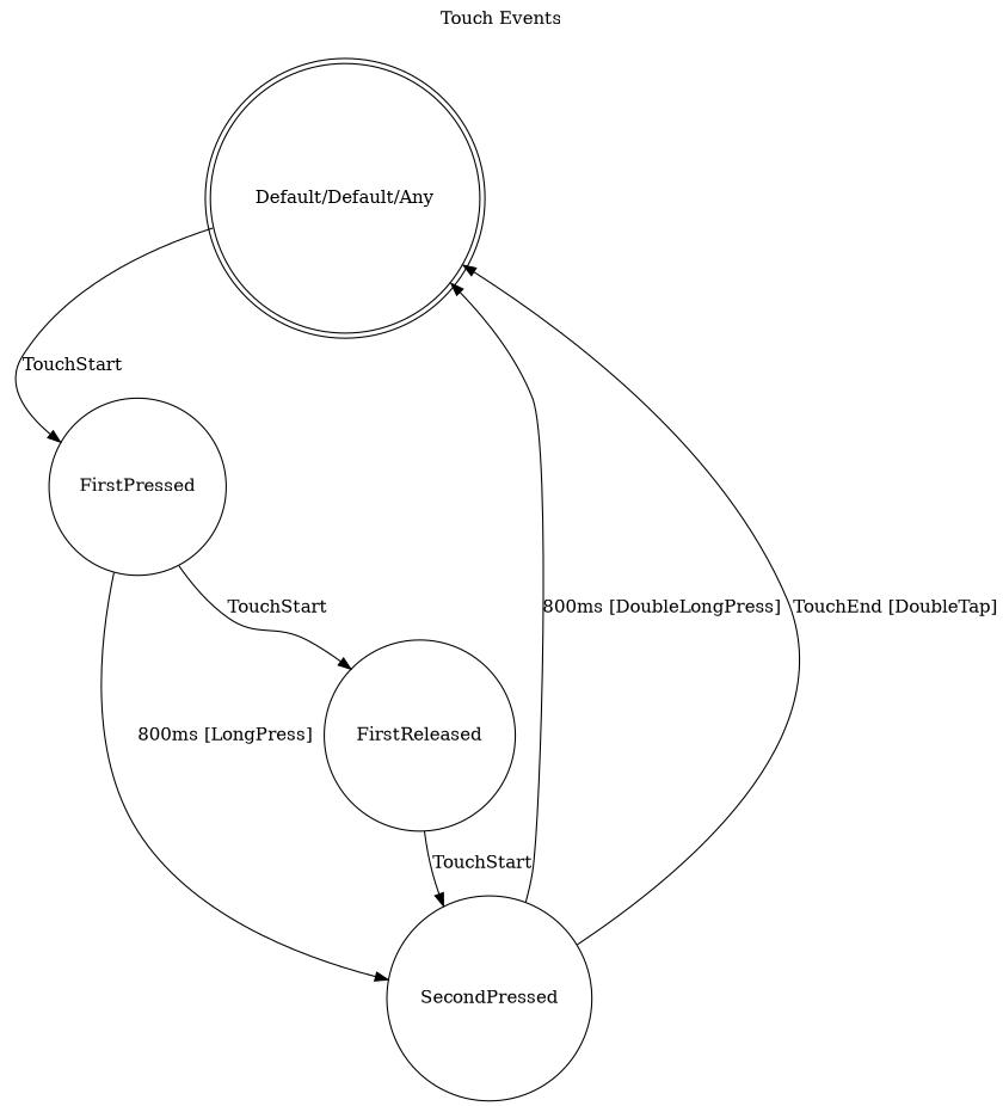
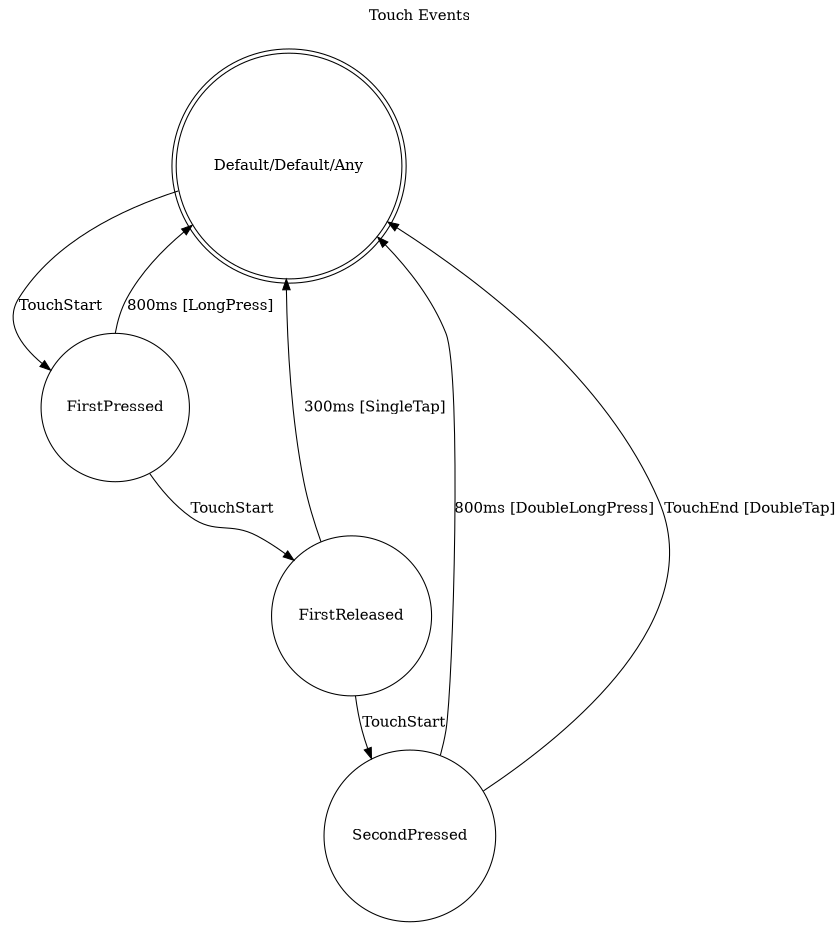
  digraph {
    label="Touch Events"
    labeljust=center
    labelloc=top
    node [shape=circle]
    n1 [label="Default/Default/Any" shape=doublecircle]
    FirstPressed
    FirstReleased
    SecondPressed
    n1 -> FirstPressed [label=TouchStart]
-   FirstPressed -> SecondPressed [label="800ms [LongPress]"]
+   FirstPressed -> n1 [label="800ms [LongPress]"]
    FirstPressed -> FirstReleased [label=TouchStart]
+   FirstReleased -> n1 [label="300ms [SingleTap]"]
    FirstReleased -> SecondPressed [label=TouchStart]
    SecondPressed -> n1 [label="800ms [DoubleLongPress]"]
    SecondPressed -> n1 [label="TouchEnd [DoubleTap]"]
  }
